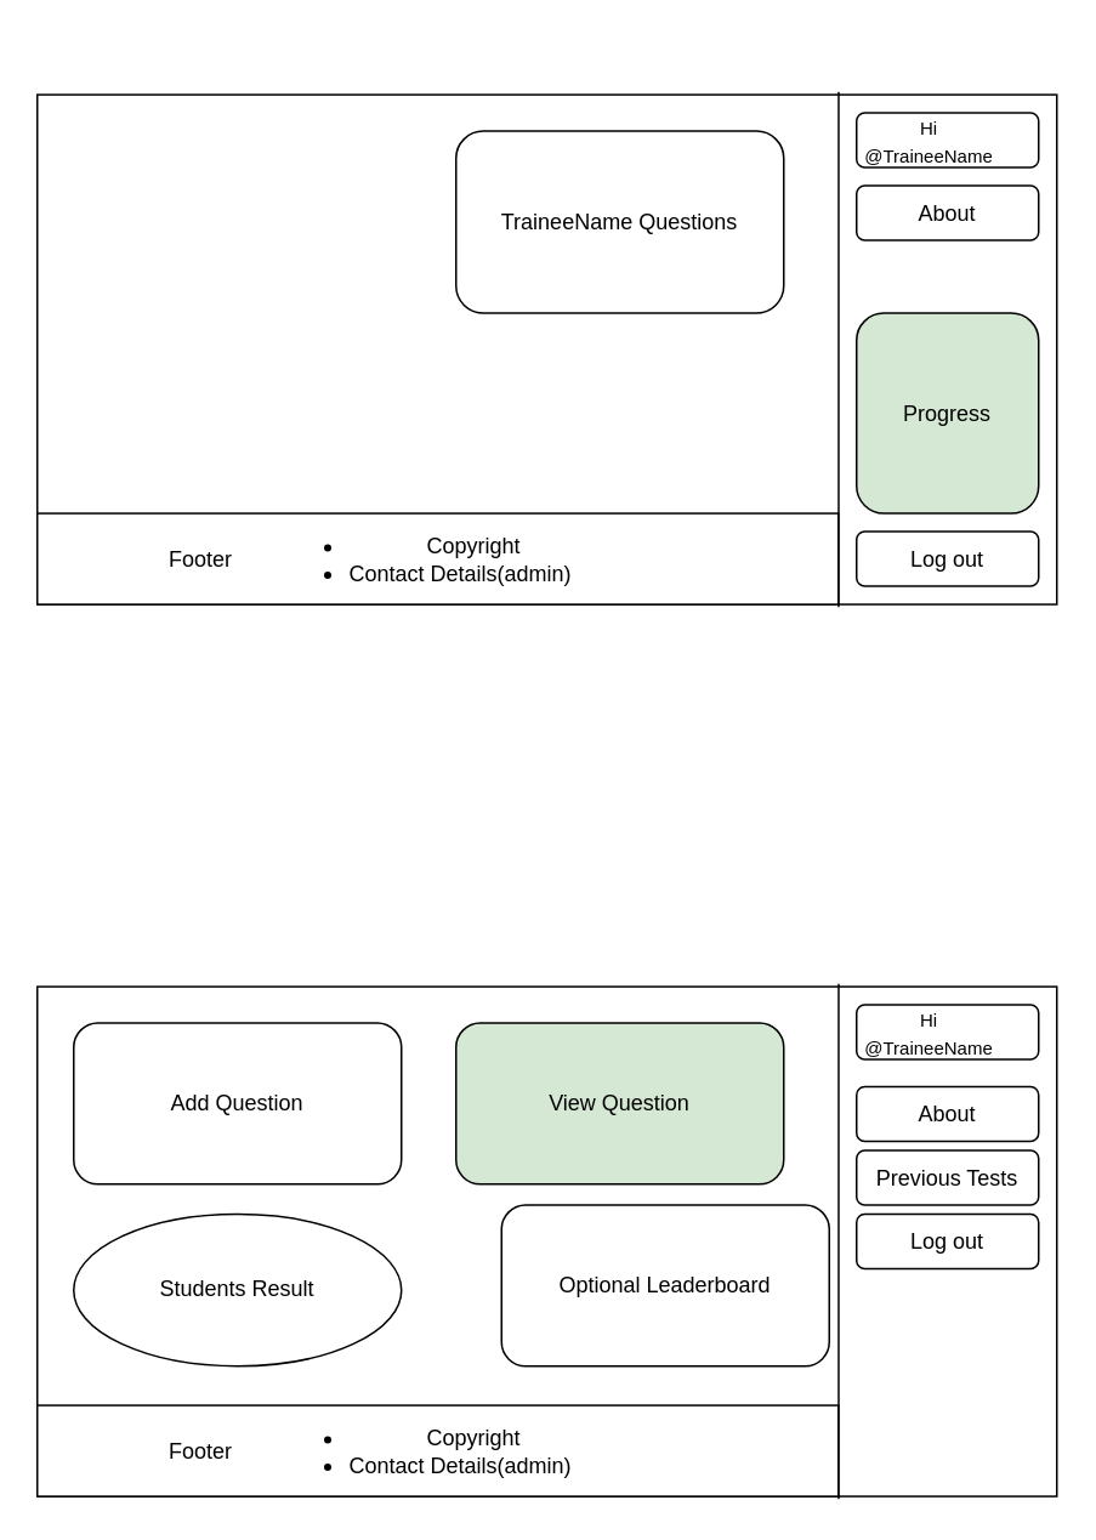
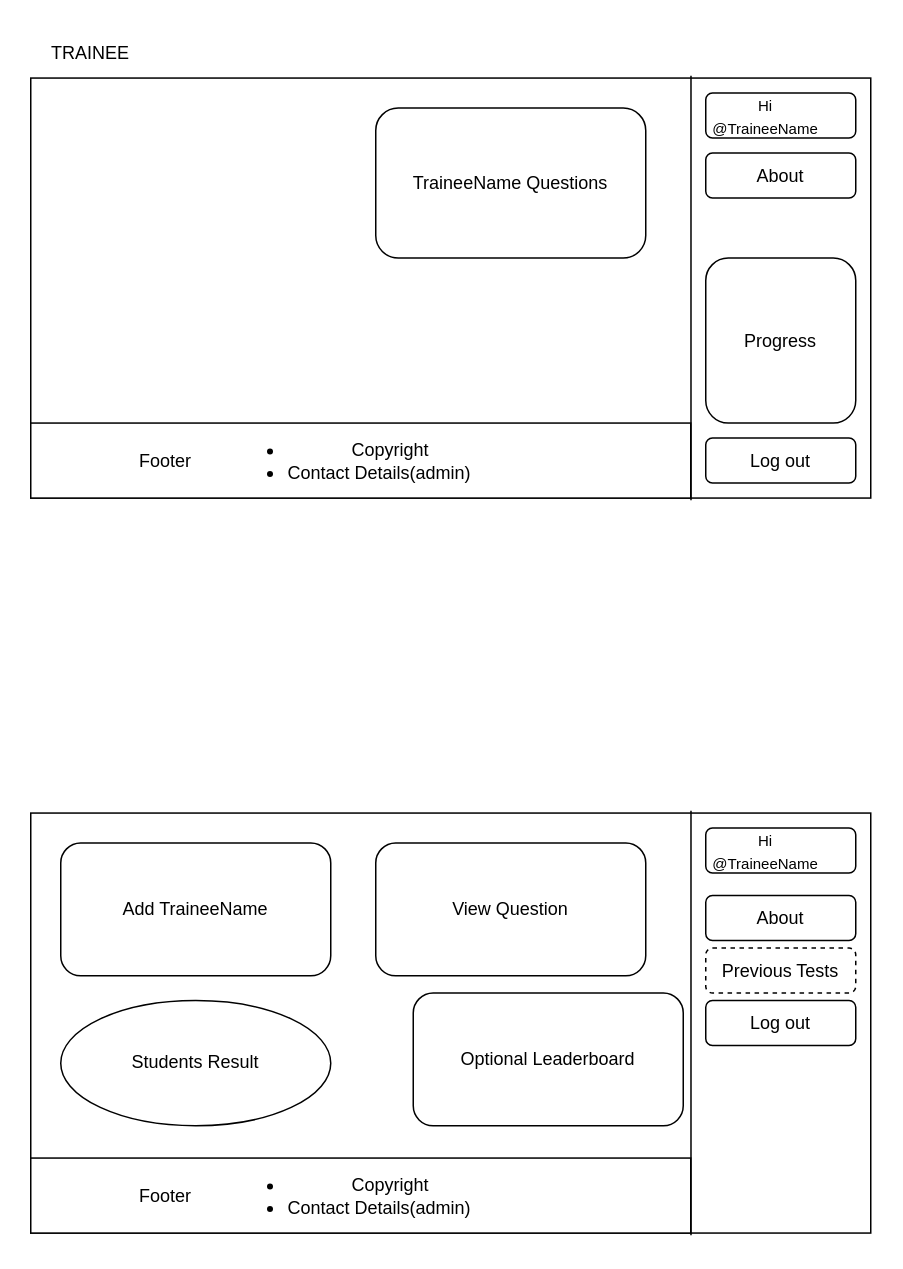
  <mxCell id="0" />
  <mxCell id="1" parent="0" />
  <mxCell id="2" value="" style="rounded=0;whiteSpace=wrap;html=1;" vertex="1" parent="1"><mxGeometry x="20" y="51.54" width="560" height="280" as="geometry" /></mxCell>
  <mxCell id="3" value="" style="endArrow=none;html=1;rounded=0;entryX=0.786;entryY=0.007;entryDx=0;entryDy=0;entryPerimeter=0;exitX=0.786;exitY=1.018;exitDx=0;exitDy=0;exitPerimeter=0;" edge="1" parent="1"><mxGeometry width="50" height="50" relative="1" as="geometry"><mxPoint x="460.16" y="333.08" as="sourcePoint" /><mxPoint x="460.16" y="50" as="targetPoint" /></mxGeometry></mxCell>
  <mxCell id="4" value="" style="rounded=1;whiteSpace=wrap;html=1;" vertex="1" parent="1"><mxGeometry x="470" y="61.54" width="100" height="30" as="geometry" /></mxCell>
  <mxCell id="5" value="About" style="rounded=1;whiteSpace=wrap;html=1;" vertex="1" parent="1"><mxGeometry x="470" y="101.54" width="100" height="30" as="geometry" /></mxCell>
  <mxCell id="6" value="Log out" style="rounded=1;whiteSpace=wrap;html=1;" vertex="1" parent="1"><mxGeometry x="470" y="291.54" width="100" height="30" as="geometry" /></mxCell>
  <mxCell id="7" value="&lt;font style=&quot;font-size: 10px;&quot;&gt;Hi @TraineeName&lt;/font&gt;" style="text;html=1;align=center;verticalAlign=middle;whiteSpace=wrap;rounded=0;" vertex="1" parent="1"><mxGeometry x="480" y="61.54" width="60" height="30" as="geometry" /></mxCell>
- <mxCell id="8" value="Progress" style="rounded=1;whiteSpace=wrap;html=1;fillColor=#d5e8d4;" vertex="1" parent="1"><mxGeometry x="470" y="171.54" width="100" height="110" as="geometry" /></mxCell>
+ <mxCell id="8" value="Progress" style="rounded=1;whiteSpace=wrap;html=1;" vertex="1" parent="1"><mxGeometry x="470" y="171.54" width="100" height="110" as="geometry" /></mxCell>
  <mxCell id="9" value="TraineeName Questions" style="rounded=1;whiteSpace=wrap;html=1;" vertex="1" parent="1"><mxGeometry x="250" y="71.54" width="180" height="100" as="geometry" /></mxCell>
  <mxCell id="10" value="&lt;ul&gt;&lt;li&gt;Copyright&lt;/li&gt;&lt;li&gt;Contact Details(admin)&lt;span style=&quot;white-space: pre;&quot;&gt;&#09;&lt;/span&gt;&amp;nbsp;&lt;/li&gt;&lt;/ul&gt;" style="rounded=0;whiteSpace=wrap;html=1;" vertex="1" parent="1"><mxGeometry x="20" y="281.54" width="440" height="50" as="geometry" /></mxCell>
  <mxCell id="11" value="Footer" style="text;html=1;align=center;verticalAlign=middle;whiteSpace=wrap;rounded=0;" vertex="1" parent="1"><mxGeometry x="80" y="291.54" width="60" height="30" as="geometry" /></mxCell>
  <mxCell id="12" value="" style="rounded=0;whiteSpace=wrap;html=1;" vertex="1" parent="1"><mxGeometry x="20" y="541.54" width="560" height="280" as="geometry" /></mxCell>
  <mxCell id="13" value="" style="endArrow=none;html=1;rounded=0;entryX=0.786;entryY=0.007;entryDx=0;entryDy=0;entryPerimeter=0;exitX=0.786;exitY=1.018;exitDx=0;exitDy=0;exitPerimeter=0;" edge="1" parent="1"><mxGeometry width="50" height="50" relative="1" as="geometry"><mxPoint x="460.16" y="823.08" as="sourcePoint" /><mxPoint x="460.16" y="540" as="targetPoint" /></mxGeometry></mxCell>
  <mxCell id="14" value="" style="rounded=1;whiteSpace=wrap;html=1;" vertex="1" parent="1"><mxGeometry x="470" y="551.54" width="100" height="30" as="geometry" /></mxCell>
  <mxCell id="15" value="About" style="rounded=1;whiteSpace=wrap;html=1;" vertex="1" parent="1"><mxGeometry x="470" y="596.54" width="100" height="30" as="geometry" /></mxCell>
  <mxCell id="16" value="Log out" style="rounded=1;whiteSpace=wrap;html=1;" vertex="1" parent="1"><mxGeometry x="470" y="666.54" width="100" height="30" as="geometry" /></mxCell>
  <mxCell id="17" value="&lt;font style=&quot;font-size: 10px;&quot;&gt;Hi @TraineeName&lt;/font&gt;" style="text;html=1;align=center;verticalAlign=middle;whiteSpace=wrap;rounded=0;" vertex="1" parent="1"><mxGeometry x="480" y="551.54" width="60" height="30" as="geometry" /></mxCell>
- <mxCell id="18" value="Add Question" style="rounded=1;whiteSpace=wrap;html=1;" vertex="1" parent="1"><mxGeometry x="40" y="561.54" width="180" height="88.46" as="geometry" /></mxCell>
- <mxCell id="19" value="View Question" style="rounded=1;whiteSpace=wrap;html=1;fillColor=#d5e8d4;" vertex="1" parent="1"><mxGeometry x="250" y="561.54" width="180" height="88.46" as="geometry" /></mxCell>
+ <mxCell id="18" value="Add TraineeName" style="rounded=1;whiteSpace=wrap;html=1;" vertex="1" parent="1"><mxGeometry x="40" y="561.54" width="180" height="88.46" as="geometry" /></mxCell>
+ <mxCell id="19" value="View Question" style="rounded=1;whiteSpace=wrap;html=1;" vertex="1" parent="1"><mxGeometry x="250" y="561.54" width="180" height="88.46" as="geometry" /></mxCell>
  <mxCell id="20" value="Students Result" style="ellipse;whiteSpace=wrap;html=1;" vertex="1" parent="1"><mxGeometry x="40" y="666.54" width="180" height="83.46" as="geometry" /></mxCell>
  <mxCell id="21" value="&lt;ul&gt;&lt;li&gt;Copyright&lt;/li&gt;&lt;li&gt;Contact Details(admin)&lt;span style=&quot;white-space: pre;&quot;&gt;&#09;&lt;/span&gt;&amp;nbsp;&lt;/li&gt;&lt;/ul&gt;" style="rounded=0;whiteSpace=wrap;html=1;" vertex="1" parent="1"><mxGeometry x="20" y="771.54" width="440" height="50" as="geometry" /></mxCell>
  <mxCell id="22" value="Footer" style="text;html=1;align=center;verticalAlign=middle;whiteSpace=wrap;rounded=0;" vertex="1" parent="1"><mxGeometry x="80" y="781.54" width="60" height="30" as="geometry" /></mxCell>
- <mxCell id="24" value="Previous Tests" style="rounded=1;whiteSpace=wrap;html=1;" vertex="1" parent="1"><mxGeometry x="470" y="631.54" width="100" height="30" as="geometry" /></mxCell>
+ <mxCell id="23" value="TRAINEE" style="text;html=1;align=center;verticalAlign=middle;whiteSpace=wrap;rounded=0;" vertex="1" parent="1"><mxGeometry x="30" y="20" width="60" height="30" as="geometry" /></mxCell>
+ <mxCell id="24" value="Previous Tests" style="rounded=1;whiteSpace=wrap;html=1;dashed=1;" vertex="1" parent="1"><mxGeometry x="470" y="631.54" width="100" height="30" as="geometry" /></mxCell>
  <mxCell id="25" value="Optional Leaderboard" style="rounded=1;whiteSpace=wrap;html=1;" vertex="1" parent="1"><mxGeometry x="275" y="661.54" width="180" height="88.46" as="geometry" /></mxCell>
